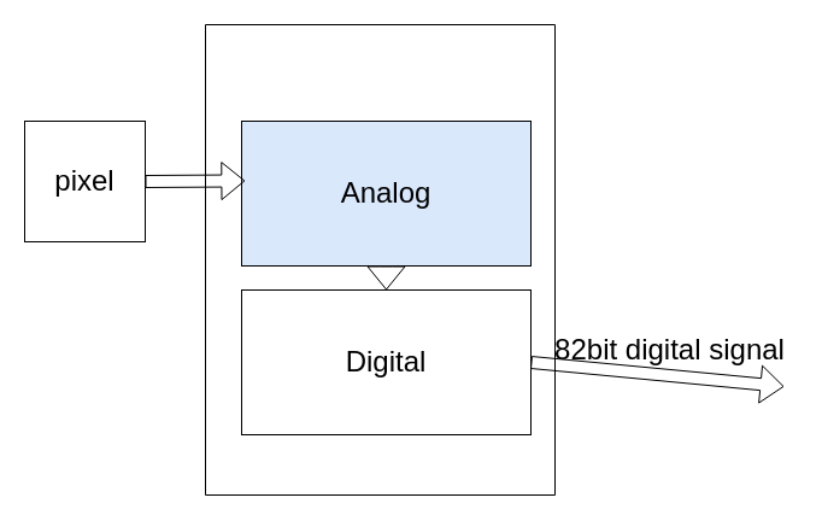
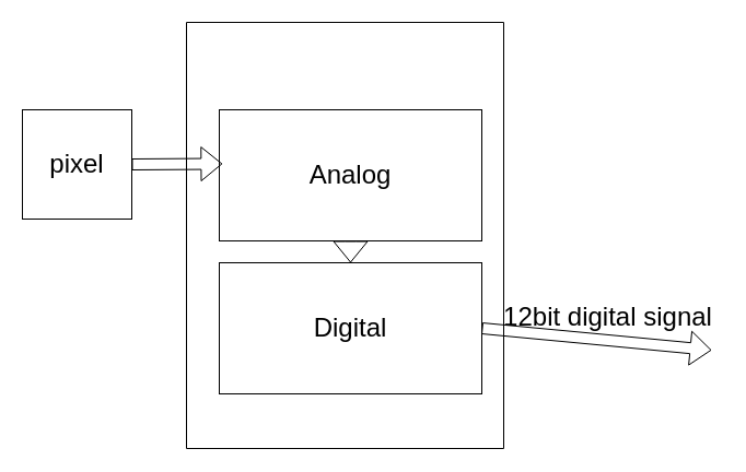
  <mxCell id="0" />
  <mxCell id="1" parent="0" />
- <mxCell id="2" value="&lt;font style=&quot;font-size: 24px;&quot;&gt;82bit digital signal&lt;/font&gt;" style="text;html=1;align=center;verticalAlign=middle;resizable=0;points=[];autosize=1;strokeColor=none;fillColor=none;" parent="1" vertex="1"><mxGeometry x="450" y="270" width="210" height="40" as="geometry" /></mxCell>
- <mxCell id="3" value="&lt;font style=&quot;font-size: 24px;&quot;&gt;Analog&lt;/font&gt;" style="rounded=0;whiteSpace=wrap;html=1;fillColor=#dae8fc;" parent="1" vertex="1"><mxGeometry x="200" y="100" width="240" height="120" as="geometry" /></mxCell>
+ <mxCell id="2" value="&lt;font style=&quot;font-size: 24px;&quot;&gt;12bit digital signal&lt;/font&gt;" style="text;html=1;align=center;verticalAlign=middle;resizable=0;points=[];autosize=1;strokeColor=none;fillColor=none;" parent="1" vertex="1"><mxGeometry x="450" y="270" width="210" height="40" as="geometry" /></mxCell>
+ <mxCell id="3" value="&lt;font style=&quot;font-size: 24px;&quot;&gt;Analog&lt;/font&gt;" style="rounded=0;whiteSpace=wrap;html=1;" parent="1" vertex="1"><mxGeometry x="200" y="100" width="240" height="120" as="geometry" /></mxCell>
  <mxCell id="4" value="&lt;font style=&quot;font-size: 24px;&quot;&gt;Digital&lt;/font&gt;" style="rounded=0;whiteSpace=wrap;html=1;" parent="1" vertex="1"><mxGeometry x="200" y="240" width="240" height="120" as="geometry" /></mxCell>
  <mxCell id="5" value="" style="shape=flexArrow;endArrow=classic;html=1;rounded=0;exitX=1;exitY=0.5;exitDx=0;exitDy=0;" parent="1" source="4" edge="1"><mxGeometry width="50" height="50" relative="1" as="geometry"><mxPoint x="500" y="320" as="sourcePoint" /><mxPoint x="650" y="320" as="targetPoint" /></mxGeometry></mxCell>
  <mxCell id="6" value="" style="shape=flexArrow;endArrow=classic;html=1;rounded=0;exitX=0.5;exitY=1;exitDx=0;exitDy=0;entryX=0.5;entryY=0;entryDx=0;entryDy=0;" parent="1" source="3" target="4" edge="1"><mxGeometry width="50" height="50" relative="1" as="geometry"><mxPoint x="240" y="330" as="sourcePoint" /><mxPoint x="290" y="280" as="targetPoint" /></mxGeometry></mxCell>
  <mxCell id="7" value="" style="swimlane;startSize=0;" parent="1" vertex="1"><mxGeometry x="170" y="20" width="290" height="390" as="geometry" /></mxCell>
  <mxCell id="8" value="&lt;font style=&quot;font-size: 24px;&quot;&gt;pixel&lt;/font&gt;" style="rounded=0;whiteSpace=wrap;html=1;" parent="1" vertex="1"><mxGeometry x="20" y="100" width="100" height="100" as="geometry" /></mxCell>
  <mxCell id="9" value="" style="shape=flexArrow;endArrow=classic;html=1;rounded=0;exitX=1;exitY=0.5;exitDx=0;exitDy=0;entryX=0.012;entryY=0.412;entryDx=0;entryDy=0;entryPerimeter=0;" parent="1" source="8" target="3" edge="1"><mxGeometry width="50" height="50" relative="1" as="geometry"><mxPoint x="340" y="300" as="sourcePoint" /><mxPoint x="390" y="250" as="targetPoint" /></mxGeometry></mxCell>
